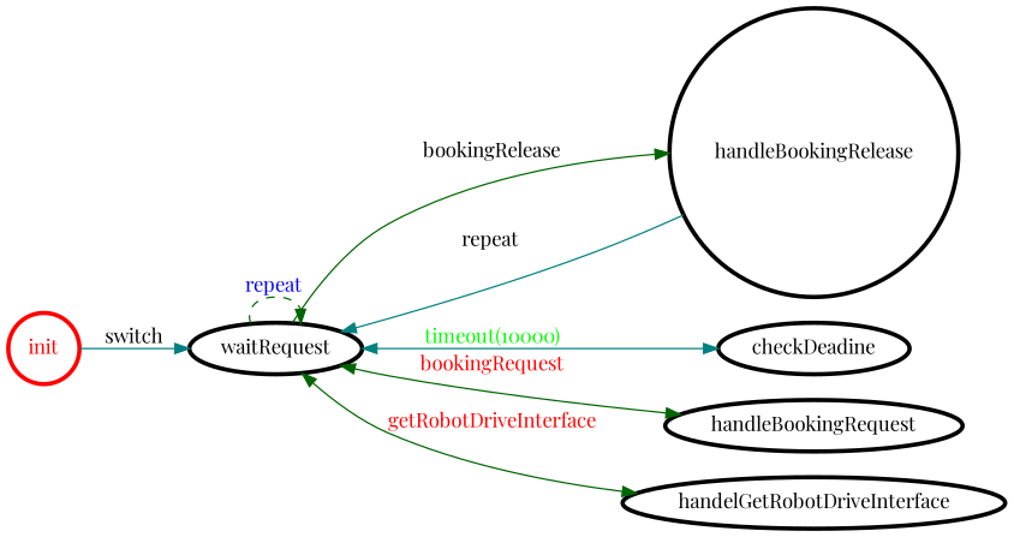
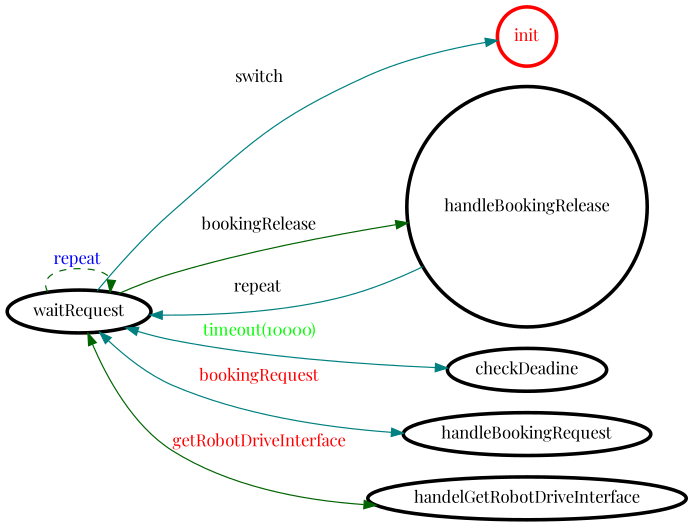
  digraph {
    fontname="Playfair Display"
    rankdir=LR
    node [color=black fontcolor=black fontname="Playfair Display" penwidth=3 shape=ellipse]
    edge [color=darkgreen fontcolor=black fontname="Playfair Display"]
    init [color=red fontcolor=red shape=circle]
    waitRequest
    handleBookingRelease [shape=circle]
    checkDeadine
    handleBookingRequest
    handelGetRobotDriveInterface
-   init -> waitRequest [color=teal label=switch]
+   waitRequest -> init [color=teal label=switch]
    waitRequest -> waitRequest [fontcolor=blue label="repeat " style=dashed]
    waitRequest -> handleBookingRelease [label=bookingRelease]
    waitRequest -> checkDeadine [color=teal dir=both fontcolor=green label="timeout(10000)"]
-   waitRequest -> handleBookingRequest [dir=both fontcolor=red label=bookingRequest]
+   waitRequest -> handleBookingRequest [color=teal dir=both fontcolor=red label=bookingRequest]
    waitRequest -> handelGetRobotDriveInterface [dir=both fontcolor=red label=getRobotDriveInterface]
    handleBookingRelease -> waitRequest [color=teal label="repeat "]
  }
